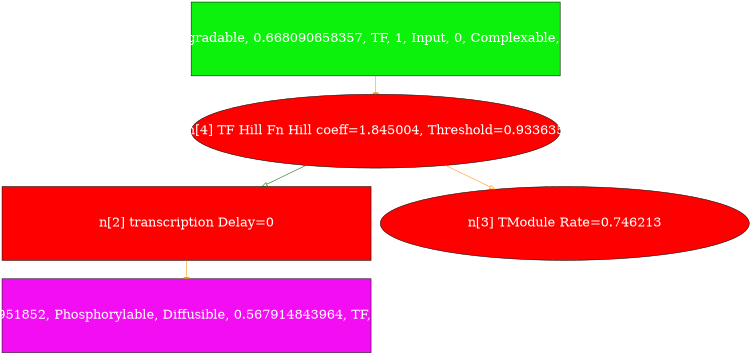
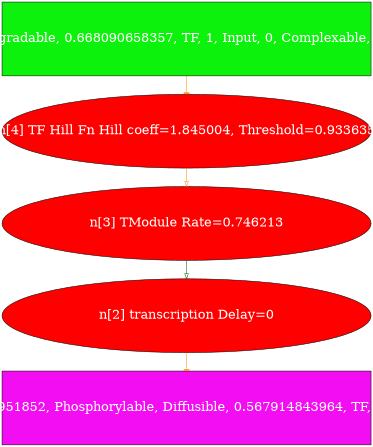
  digraph {
    node [fillcolor=red fixedsize=true fontcolor="#FFFFFF" fontsize=25 style=filled]
    edge [arrowhead=tee color=darkorange]
    "s[1] , Species, Degradable, 0.310533951852, Phosphorylable, Diffusible, 0.567914843964, TF, 1, Complexable, Output, 0 Node #1  " [fillcolor="#f20df2" height=2 shape=rectangle width=10]
-   "n[2] transcription Delay=0" [height=2 width=10 shape=box]
+   "n[2] transcription Delay=0" [height=2 width=10]
    "n[3] TModule Rate=0.746213" [height=2 width=10]
    "s[0] , Species, Degradable, 0.668090658357, TF, 1, Input, 0, Complexable, Kinase Node #0  " [fillcolor="#0df20d" height=2 shape=rectangle width=10]
    "n[4] TF Hill Fn Hill coeff=1.845004, Threshold=0.933635" [height=2 width=10]
    "n[2] transcription Delay=0" -> "s[1] , Species, Degradable, 0.310533951852, Phosphorylable, Diffusible, 0.567914843964, TF, 1, Complexable, Output, 0 Node #1  "
-   "n[4] TF Hill Fn Hill coeff=1.845004, Threshold=0.933635" -> "n[2] transcription Delay=0" [arrowhead=onormal color=darkgreen]
+   "n[3] TModule Rate=0.746213" -> "n[2] transcription Delay=0" [arrowhead=onormal color=darkgreen]
    "s[0] , Species, Degradable, 0.668090658357, TF, 1, Input, 0, Complexable, Kinase Node #0  " -> "n[4] TF Hill Fn Hill coeff=1.845004, Threshold=0.933635"
    "n[4] TF Hill Fn Hill coeff=1.845004, Threshold=0.933635" -> "n[3] TModule Rate=0.746213" [arrowhead=onormal]
  }
